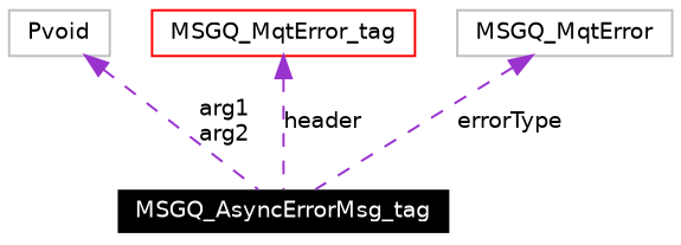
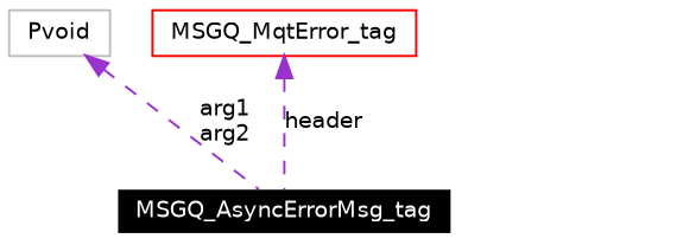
  digraph {
    node [color=grey75 fillcolor=white fontname=Helvetica fontsize=10 shape=record style=filled]
    edge [color=darkorchid3 dir=back fontname=Helvetica fontsize=10 labelfontname=Helvetica labelfontsize=10 style=dashed]
    n1 [color=white fillcolor=black fontcolor=white height=0.2 label=MSGQ_AsyncErrorMsg_tag width=0.4]
    n2 [height=0.2 label=Pvoid width=0.4]
    n3 [color=red height=0.2 label=MSGQ_MqtError_tag width=0.4]
-   n4 [height=0.2 label=MSGQ_MqtError width=0.4]
    n2 -> n1 [label="arg1\narg2"]
    n3 -> n1 [label=header]
-   n4 -> n1 [label=errorType]
  }
